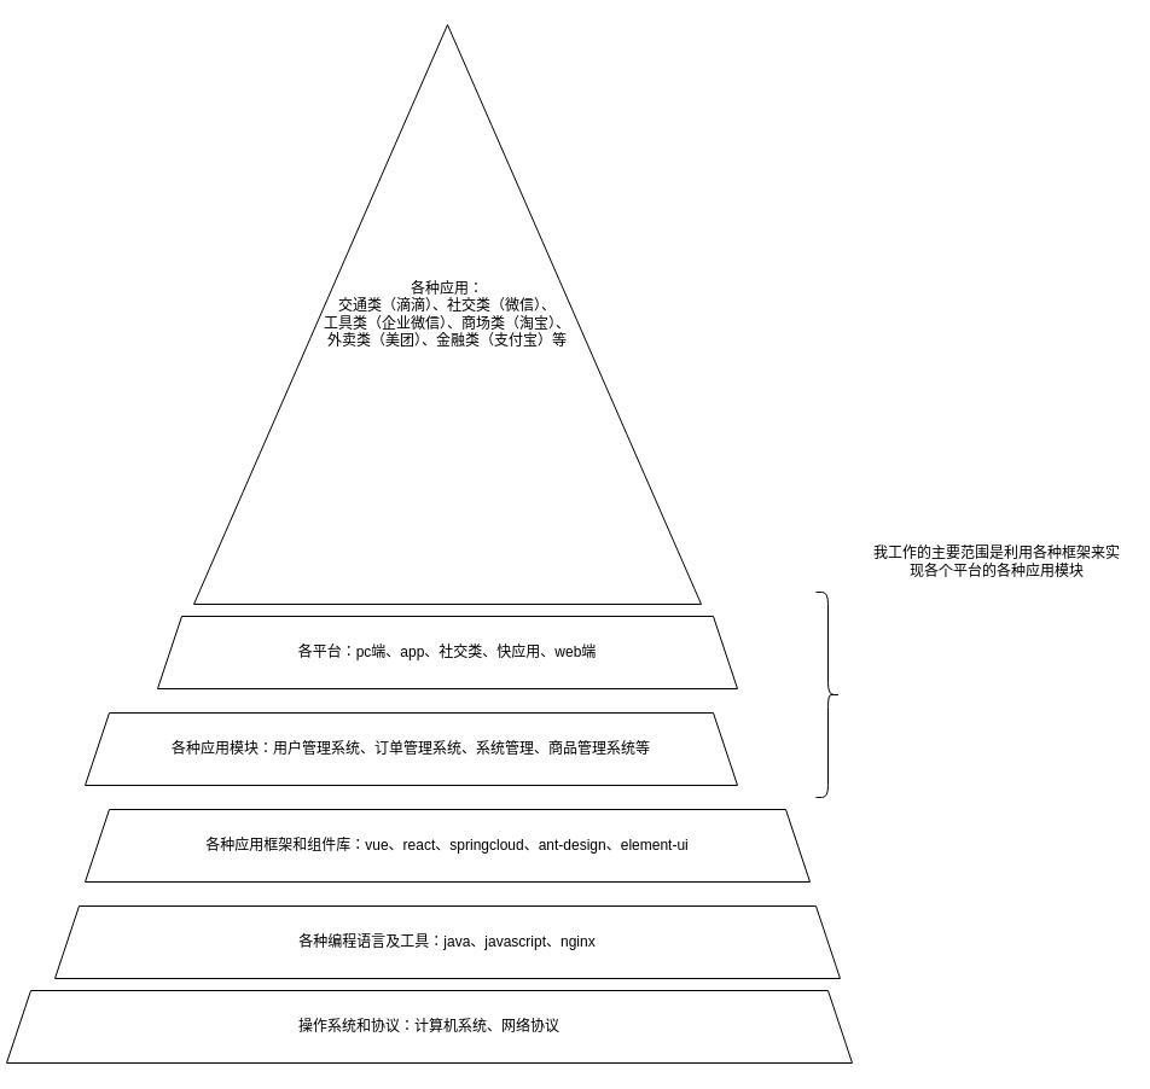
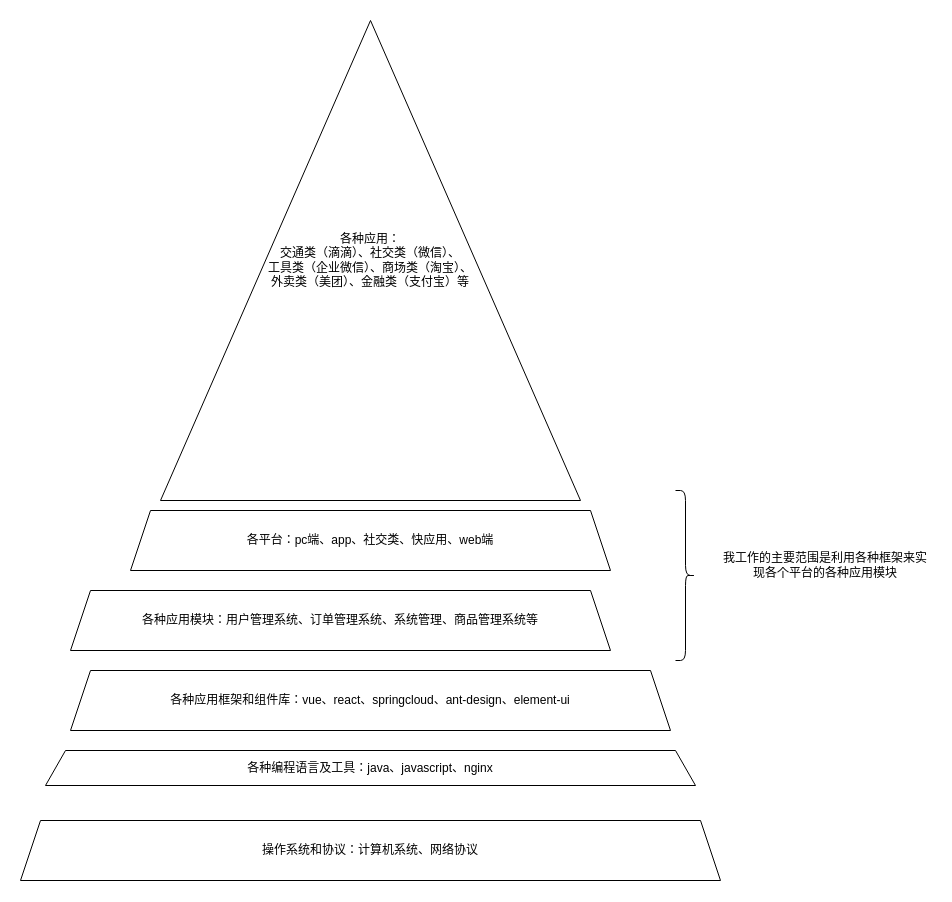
  <mxCell id="0" />
  <mxCell id="1" parent="0" />
- <mxCell id="2" value="操作系统和协议：计算机系统、网络协议" style="shape=trapezoid;perimeter=trapezoidPerimeter;whiteSpace=wrap;html=1;fixedSize=1;" parent="1" vertex="1"><mxGeometry x="5" y="820" width="700" height="60" as="geometry" /></mxCell>
- <mxCell id="3" value="各种编程语言及工具：java、javascript、nginx" style="shape=trapezoid;perimeter=trapezoidPerimeter;whiteSpace=wrap;html=1;fixedSize=1;" parent="1" vertex="1"><mxGeometry x="45" y="750" width="650" height="60" as="geometry" /></mxCell>
+ <mxCell id="2" value="操作系统和协议：计算机系统、网络协议" style="shape=trapezoid;perimeter=trapezoidPerimeter;whiteSpace=wrap;html=1;fixedSize=1;" parent="1" vertex="1"><mxGeometry x="20" y="820" width="700" height="60" as="geometry" /></mxCell>
+ <mxCell id="3" value="各种编程语言及工具：java、javascript、nginx" style="shape=trapezoid;perimeter=trapezoidPerimeter;whiteSpace=wrap;html=1;fixedSize=1;" parent="1" vertex="1"><mxGeometry x="45" y="750" width="650" height="35" as="geometry" /></mxCell>
  <mxCell id="4" value="各种应用框架和组件库：vue、react、springcloud、ant-design、element-ui" style="shape=trapezoid;perimeter=trapezoidPerimeter;whiteSpace=wrap;html=1;fixedSize=1;" parent="1" vertex="1"><mxGeometry x="70" y="670" width="600" height="60" as="geometry" /></mxCell>
  <mxCell id="5" value="各种应用模块：用户管理系统、订单管理系统、系统管理、商品管理系统等" style="shape=trapezoid;perimeter=trapezoidPerimeter;whiteSpace=wrap;html=1;fixedSize=1;" parent="1" vertex="1"><mxGeometry x="70" y="590" width="540" height="60" as="geometry" /></mxCell>
  <mxCell id="6" value="各平台：pc端、app、社交类、快应用、web端" style="shape=trapezoid;perimeter=trapezoidPerimeter;whiteSpace=wrap;html=1;fixedSize=1;" parent="1" vertex="1"><mxGeometry x="130" y="510" width="480" height="60" as="geometry" /></mxCell>
  <mxCell id="7" value="各种应用：&lt;br&gt;交通类（滴滴）、社交类（微信）、&lt;br&gt;工具类（企业微信）、商场类（淘宝）、&lt;br&gt;外卖类（美团）、金融类（支付宝）等" style="shape=trapezoid;perimeter=trapezoidPerimeter;whiteSpace=wrap;html=1;fixedSize=1;size=210;" parent="1" vertex="1"><mxGeometry x="160" y="20" width="420" height="480" as="geometry" /></mxCell>
  <mxCell id="8" value="" style="shape=curlyBracket;whiteSpace=wrap;html=1;rounded=1;flipH=1;" parent="1" vertex="1"><mxGeometry x="675" y="490" width="20" height="170" as="geometry" /></mxCell>
- <mxCell id="9" value="我工作的主要范围是利用各种框架来实现各个平台的各种应用模块" style="text;html=1;strokeColor=none;fillColor=none;align=center;verticalAlign=middle;whiteSpace=wrap;rounded=0;" parent="1" vertex="1"><mxGeometry x="720" y="420" width="210" height="90" as="geometry" /></mxCell>
+ <mxCell id="9" value="我工作的主要范围是利用各种框架来实现各个平台的各种应用模块" style="text;html=1;strokeColor=none;fillColor=none;align=center;verticalAlign=middle;whiteSpace=wrap;rounded=0;" parent="1" vertex="1"><mxGeometry x="720" y="520" width="210" height="90" as="geometry" /></mxCell>
